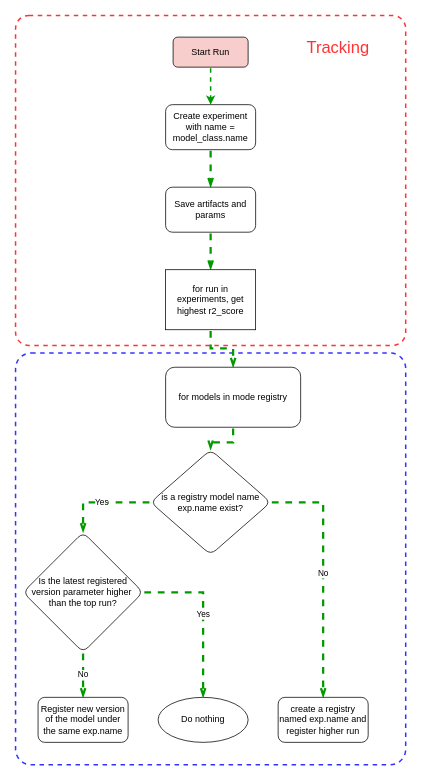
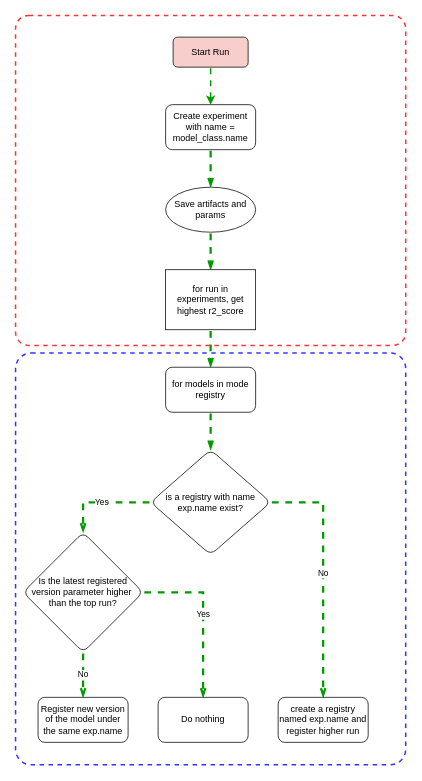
  <mxCell id="0" />
  <mxCell id="1" parent="0" />
  <mxCell id="2" value="" style="rounded=1;whiteSpace=wrap;html=1;fillColor=none;arcSize=4;dashed=1;strokeColor=#FF3333;strokeWidth=2;" vertex="1" parent="1"><mxGeometry x="20" y="20" width="520" height="440" as="geometry" /></mxCell>
  <mxCell id="3" value="" style="rounded=1;whiteSpace=wrap;html=1;fillColor=none;arcSize=4;dashed=1;strokeColor=#3333FF;strokeWidth=2;" vertex="1" parent="1"><mxGeometry x="20" y="470" width="520" height="549" as="geometry" /></mxCell>
- <mxCell id="4" value="" style="edgeStyle=orthogonalEdgeStyle;rounded=0;orthogonalLoop=1;jettySize=auto;html=1;dashed=1;strokeWidth=2;strokeColor=#009900;flowAnimation=1;" edge="1" parent="1" source="5" target="7"><mxGeometry relative="1" as="geometry" /></mxCell>
+ <mxCell id="4" value="" style="edgeStyle=orthogonalEdgeStyle;rounded=0;orthogonalLoop=1;jettySize=auto;html=1;dashed=0;strokeWidth=2;strokeColor=#009900;flowAnimation=1;" edge="1" parent="1" source="5" target="7"><mxGeometry relative="1" as="geometry" /></mxCell>
  <mxCell id="5" value="Start Run" style="rounded=1;whiteSpace=wrap;html=1;fillColor=#f8cecc;" vertex="1" parent="1"><mxGeometry x="230" y="49" width="100" height="40" as="geometry" /></mxCell>
  <mxCell id="6" value="" style="edgeStyle=orthogonalEdgeStyle;rounded=0;orthogonalLoop=1;jettySize=auto;html=1;dashed=1;strokeWidth=3;strokeColor=#009900;flowAnimation=1;endArrow=openThin;endFill=0;" edge="1" parent="1" source="7" target="9"><mxGeometry relative="1" as="geometry" /></mxCell>
  <mxCell id="7" value="Create experiment with name = model_class.name" style="whiteSpace=wrap;html=1;rounded=1;" vertex="1" parent="1"><mxGeometry x="220" y="139" width="120" height="60" as="geometry" /></mxCell>
  <mxCell id="8" value="" style="edgeStyle=orthogonalEdgeStyle;rounded=0;orthogonalLoop=1;jettySize=auto;html=1;dashed=1;strokeWidth=3;strokeColor=#009900;flowAnimation=1;endArrow=openThin;endFill=0;" edge="1" parent="1" source="9" target="11"><mxGeometry relative="1" as="geometry" /></mxCell>
- <mxCell id="9" value="Save artifacts and params" style="whiteSpace=wrap;html=1;rounded=1;" vertex="1" parent="1"><mxGeometry x="220" y="249" width="120" height="60" as="geometry" /></mxCell>
+ <mxCell id="9" value="Save artifacts and params" style="ellipse;whiteSpace=wrap;html=1;" vertex="1" parent="1"><mxGeometry x="220" y="249" width="120" height="60" as="geometry" /></mxCell>
  <mxCell id="10" value="" style="edgeStyle=orthogonalEdgeStyle;rounded=0;orthogonalLoop=1;jettySize=auto;html=1;dashed=1;strokeWidth=3;strokeColor=#009900;flowAnimation=1;endArrow=openThin;endFill=0;" edge="1" parent="1" source="11" target="13"><mxGeometry relative="1" as="geometry" /></mxCell>
  <mxCell id="11" value="for run in experiments, get highest r2_score" style="whiteSpace=wrap;html=1;rounded=0;" vertex="1" parent="1"><mxGeometry x="220" y="359" width="120" height="80" as="geometry" /></mxCell>
  <mxCell id="12" value="" style="edgeStyle=orthogonalEdgeStyle;rounded=0;orthogonalLoop=1;jettySize=auto;html=1;dashed=1;strokeWidth=3;strokeColor=#009900;flowAnimation=1;endArrow=openThin;endFill=0;" edge="1" parent="1" source="13" target="16"><mxGeometry relative="1" as="geometry" /></mxCell>
- <mxCell id="13" value="for models in mode registry" style="whiteSpace=wrap;html=1;rounded=1;" vertex="1" parent="1"><mxGeometry x="220" y="489" width="180" height="80" as="geometry" /></mxCell>
+ <mxCell id="13" value="for models in mode registry" style="whiteSpace=wrap;html=1;rounded=1;" vertex="1" parent="1"><mxGeometry x="220" y="489" width="120" height="60" as="geometry" /></mxCell>
  <mxCell id="14" value="No" style="edgeStyle=orthogonalEdgeStyle;rounded=0;orthogonalLoop=1;jettySize=auto;html=1;entryX=0.5;entryY=0;entryDx=0;entryDy=0;dashed=1;strokeWidth=3;strokeColor=#009900;flowAnimation=1;endArrow=openThin;endFill=0;" edge="1" parent="1" source="16" target="17"><mxGeometry relative="1" as="geometry" /></mxCell>
  <mxCell id="15" value="Yes" style="edgeStyle=orthogonalEdgeStyle;rounded=0;orthogonalLoop=1;jettySize=auto;html=1;entryX=0.5;entryY=0;entryDx=0;entryDy=0;dashed=1;strokeWidth=3;strokeColor=#009900;flowAnimation=1;endArrow=openThin;endFill=0;" edge="1" parent="1" source="16" target="20"><mxGeometry relative="1" as="geometry" /></mxCell>
- <mxCell id="16" value="is a registry model name exp.name exist?" style="rhombus;whiteSpace=wrap;html=1;rounded=1;" vertex="1" parent="1"><mxGeometry x="200" y="599" width="160" height="140" as="geometry" /></mxCell>
+ <mxCell id="16" value="is a registry with name exp.name exist?" style="rhombus;whiteSpace=wrap;html=1;rounded=1;" vertex="1" parent="1"><mxGeometry x="200" y="599" width="160" height="140" as="geometry" /></mxCell>
  <mxCell id="17" value="create a registry named exp.name and register higher run" style="whiteSpace=wrap;html=1;rounded=1;" vertex="1" parent="1"><mxGeometry x="370" y="929" width="120" height="60" as="geometry" /></mxCell>
  <mxCell id="18" value="Yes" style="edgeStyle=orthogonalEdgeStyle;rounded=0;orthogonalLoop=1;jettySize=auto;html=1;entryX=0.5;entryY=0;entryDx=0;entryDy=0;dashed=1;strokeWidth=3;strokeColor=#009900;flowAnimation=1;endArrow=openThin;endFill=0;" edge="1" parent="1" source="20" target="21"><mxGeometry relative="1" as="geometry" /></mxCell>
  <mxCell id="19" value="No" style="edgeStyle=orthogonalEdgeStyle;rounded=0;orthogonalLoop=1;jettySize=auto;html=1;dashed=1;strokeWidth=3;strokeColor=#009900;flowAnimation=1;endArrow=openThin;endFill=0;" edge="1" parent="1" source="20" target="22"><mxGeometry relative="1" as="geometry" /></mxCell>
  <mxCell id="20" value="Is the latest registered version parameter higher&amp;nbsp;&lt;div&gt;than the top run?&lt;/div&gt;" style="rhombus;whiteSpace=wrap;html=1;rounded=1;" vertex="1" parent="1"><mxGeometry x="30" y="709" width="160" height="160" as="geometry" /></mxCell>
- <mxCell id="21" value="Do nothing" style="ellipse;whiteSpace=wrap;html=1;" vertex="1" parent="1"><mxGeometry x="210" y="929" width="120" height="60" as="geometry" /></mxCell>
+ <mxCell id="21" value="Do nothing" style="whiteSpace=wrap;html=1;rounded=1;" vertex="1" parent="1"><mxGeometry x="210" y="929" width="120" height="60" as="geometry" /></mxCell>
  <mxCell id="22" value="Register new version of the model under the same exp.name" style="whiteSpace=wrap;html=1;rounded=1;" vertex="1" parent="1"><mxGeometry x="50" y="929" width="120" height="60" as="geometry" /></mxCell>
- <mxCell id="23" value="Tracking" style="text;html=1;align=center;verticalAlign=middle;whiteSpace=wrap;rounded=0;fontSize=22;fontColor=#FF3333;" vertex="1" parent="1"><mxGeometry x="420" y="49" width="60" height="30" as="geometry" /></mxCell>
